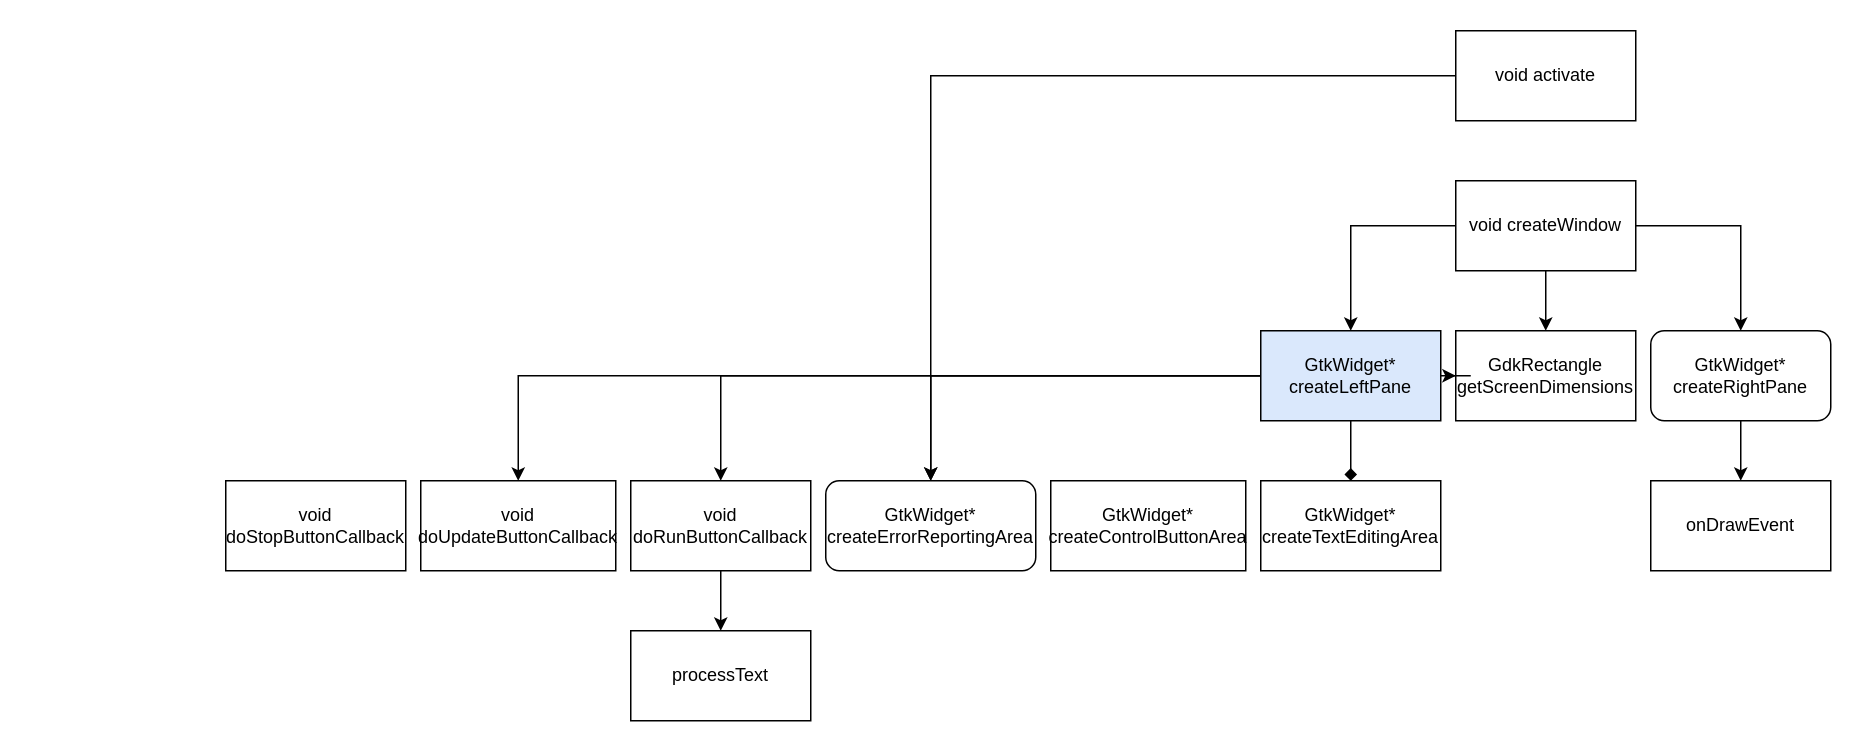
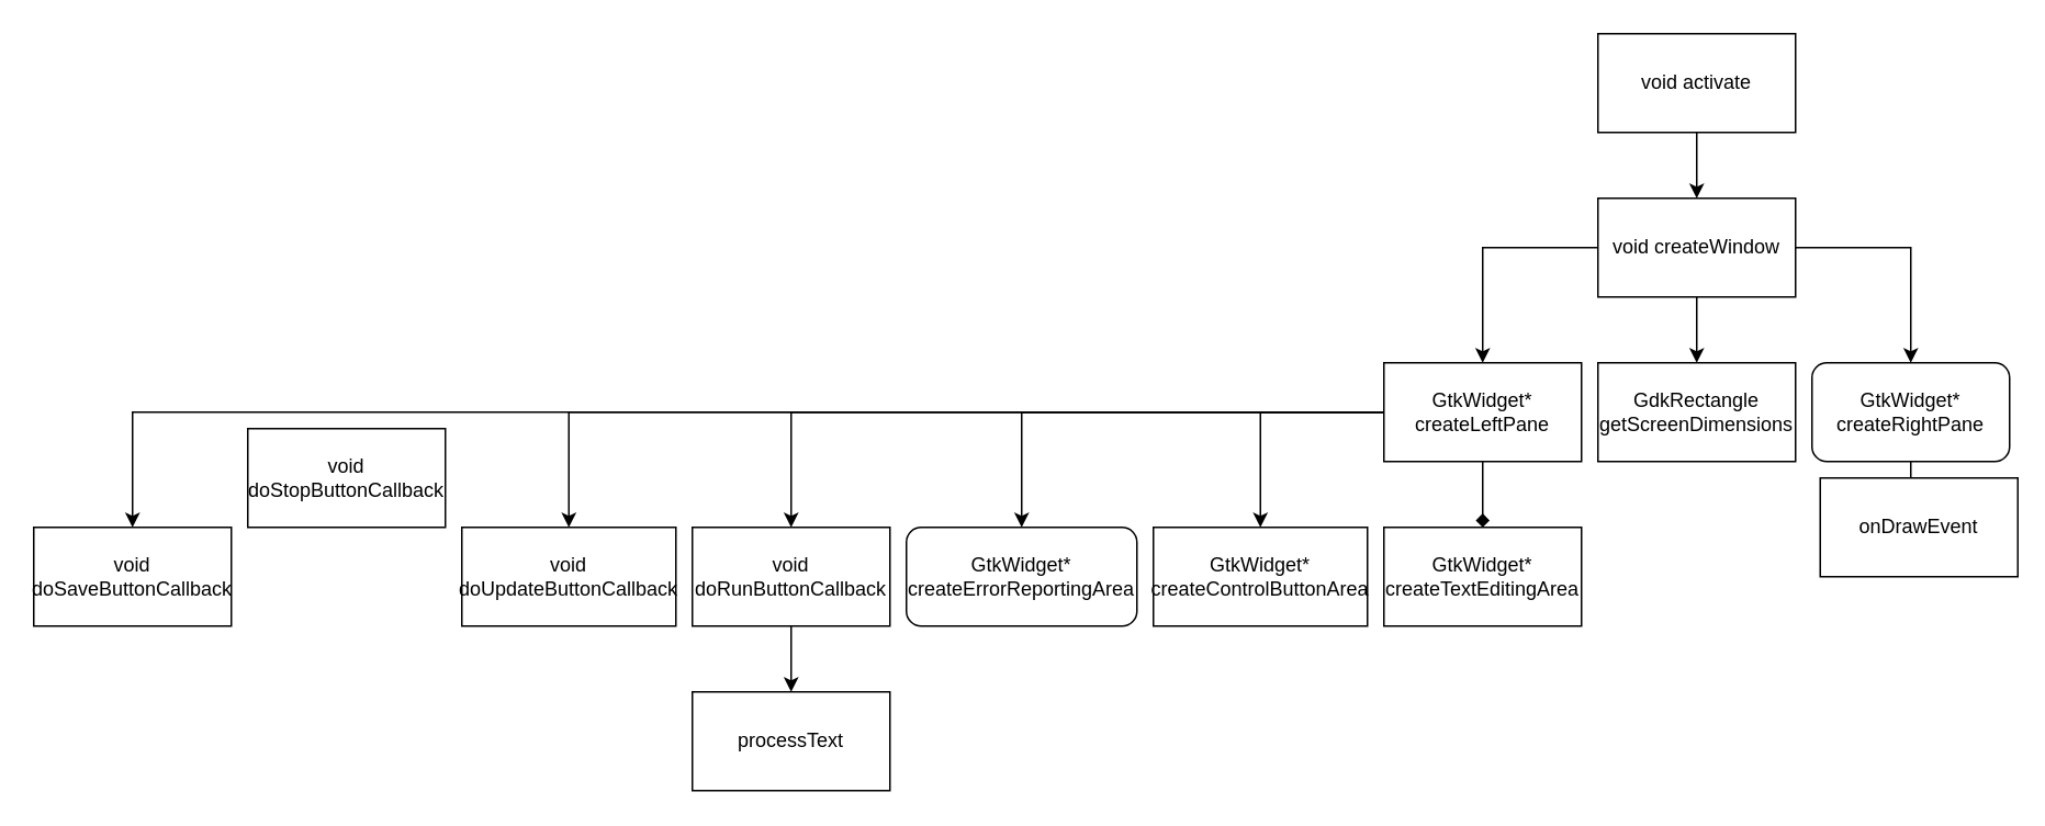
  <mxCell id="0" />
  <mxCell id="1" parent="0" />
- <mxCell id="2" style="edgeStyle=orthogonalEdgeStyle;rounded=0;orthogonalLoop=1;jettySize=auto;html=1;" edge="1" parent="1" source="3" target="20"><mxGeometry relative="1" as="geometry" /></mxCell>
+ <mxCell id="2" style="edgeStyle=orthogonalEdgeStyle;rounded=0;orthogonalLoop=1;jettySize=auto;html=1;entryX=0.5;entryY=0;entryDx=0;entryDy=0;" edge="1" parent="1" source="3" target="7"><mxGeometry relative="1" as="geometry" /></mxCell>
  <mxCell id="3" value="void activate" style="rounded=0;whiteSpace=wrap;html=1;" vertex="1" parent="1"><mxGeometry x="970" y="20" width="120" height="60" as="geometry" /></mxCell>
  <mxCell id="4" style="edgeStyle=orthogonalEdgeStyle;rounded=0;orthogonalLoop=1;jettySize=auto;html=1;entryX=0.5;entryY=0;entryDx=0;entryDy=0;" edge="1" parent="1" source="7" target="8"><mxGeometry relative="1" as="geometry" /></mxCell>
  <mxCell id="5" style="edgeStyle=orthogonalEdgeStyle;rounded=0;orthogonalLoop=1;jettySize=auto;html=1;entryX=0.5;entryY=0;entryDx=0;entryDy=0;" edge="1" parent="1" source="7" target="15"><mxGeometry relative="1" as="geometry" /></mxCell>
  <mxCell id="6" style="edgeStyle=orthogonalEdgeStyle;rounded=0;orthogonalLoop=1;jettySize=auto;html=1;entryX=0.5;entryY=0;entryDx=0;entryDy=0;" edge="1" parent="1" source="7" target="17"><mxGeometry relative="1" as="geometry" /></mxCell>
  <mxCell id="7" value="void createWindow" style="rounded=0;whiteSpace=wrap;html=1;" vertex="1" parent="1"><mxGeometry x="970" y="120" width="120" height="60" as="geometry" /></mxCell>
  <mxCell id="8" value="GdkRectangle getScreenDimensions" style="rounded=0;whiteSpace=wrap;html=1;" vertex="1" parent="1"><mxGeometry x="970" y="220" width="120" height="60" as="geometry" /></mxCell>
  <mxCell id="9" style="edgeStyle=orthogonalEdgeStyle;rounded=0;orthogonalLoop=1;jettySize=auto;html=1;entryX=0.5;entryY=0;entryDx=0;entryDy=0;endArrow=diamond;" edge="1" parent="1" source="15" target="18"><mxGeometry relative="1" as="geometry" /></mxCell>
- <mxCell id="10" style="edgeStyle=orthogonalEdgeStyle;rounded=0;orthogonalLoop=1;jettySize=auto;html=1;" edge="1" parent="1" source="15" target="8"><mxGeometry relative="1" as="geometry" /></mxCell>
+ <mxCell id="10" style="edgeStyle=orthogonalEdgeStyle;rounded=0;orthogonalLoop=1;jettySize=auto;html=1;entryX=0.5;entryY=0;entryDx=0;entryDy=0;" edge="1" parent="1" source="15" target="19"><mxGeometry relative="1" as="geometry" /></mxCell>
  <mxCell id="11" style="edgeStyle=orthogonalEdgeStyle;rounded=0;orthogonalLoop=1;jettySize=auto;html=1;entryX=0.5;entryY=0;entryDx=0;entryDy=0;" edge="1" parent="1" source="15" target="20"><mxGeometry relative="1" as="geometry" /></mxCell>
  <mxCell id="12" style="edgeStyle=orthogonalEdgeStyle;rounded=0;orthogonalLoop=1;jettySize=auto;html=1;entryX=0.5;entryY=0;entryDx=0;entryDy=0;" edge="1" parent="1" source="15" target="22"><mxGeometry relative="1" as="geometry" /></mxCell>
  <mxCell id="13" style="edgeStyle=orthogonalEdgeStyle;rounded=0;orthogonalLoop=1;jettySize=auto;html=1;" edge="1" parent="1" source="15" target="24"><mxGeometry relative="1" as="geometry" /></mxCell>
- <mxCell id="15" value="GtkWidget* createLeftPane" style="rounded=0;whiteSpace=wrap;html=1;fillColor=#dae8fc;" vertex="1" parent="1"><mxGeometry x="840" y="220" width="120" height="60" as="geometry" /></mxCell>
+ <mxCell id="14" style="edgeStyle=orthogonalEdgeStyle;rounded=0;orthogonalLoop=1;jettySize=auto;html=1;entryX=0.5;entryY=0;entryDx=0;entryDy=0;" edge="1" parent="1" source="15" target="26"><mxGeometry relative="1" as="geometry" /></mxCell>
+ <mxCell id="15" value="GtkWidget* createLeftPane" style="rounded=0;whiteSpace=wrap;html=1;" vertex="1" parent="1"><mxGeometry x="840" y="220" width="120" height="60" as="geometry" /></mxCell>
  <mxCell id="16" style="edgeStyle=orthogonalEdgeStyle;rounded=0;orthogonalLoop=1;jettySize=auto;html=1;" edge="1" parent="1" source="17" target="27"><mxGeometry relative="1" as="geometry" /></mxCell>
  <mxCell id="17" value="GtkWidget* createRightPane" style="whiteSpace=wrap;html=1;rounded=1;" vertex="1" parent="1"><mxGeometry x="1100" y="220" width="120" height="60" as="geometry" /></mxCell>
  <mxCell id="18" value="GtkWidget* createTextEditingArea" style="rounded=0;whiteSpace=wrap;html=1;" vertex="1" parent="1"><mxGeometry x="840" y="320" width="120" height="60" as="geometry" /></mxCell>
  <mxCell id="19" value="GtkWidget* createControlButtonArea" style="rounded=0;whiteSpace=wrap;html=1;" vertex="1" parent="1"><mxGeometry x="700" y="320" width="130" height="60" as="geometry" /></mxCell>
  <mxCell id="20" value="GtkWidget* createErrorReportingArea" style="whiteSpace=wrap;html=1;rounded=1;" vertex="1" parent="1"><mxGeometry x="550" y="320" width="140" height="60" as="geometry" /></mxCell>
  <mxCell id="21" style="edgeStyle=orthogonalEdgeStyle;rounded=0;orthogonalLoop=1;jettySize=auto;html=1;entryX=0.5;entryY=0;entryDx=0;entryDy=0;" edge="1" parent="1" source="22" target="23"><mxGeometry relative="1" as="geometry" /></mxCell>
  <mxCell id="22" value="void doRunButtonCallback" style="rounded=0;whiteSpace=wrap;html=1;" vertex="1" parent="1"><mxGeometry x="420" y="320" width="120" height="60" as="geometry" /></mxCell>
  <mxCell id="23" value="processText" style="rounded=0;whiteSpace=wrap;html=1;" vertex="1" parent="1"><mxGeometry x="420" y="420" width="120" height="60" as="geometry" /></mxCell>
  <mxCell id="24" value="void doUpdateButtonCallback" style="rounded=0;whiteSpace=wrap;html=1;" vertex="1" parent="1"><mxGeometry x="280" y="320" width="130" height="60" as="geometry" /></mxCell>
- <mxCell id="25" value="void doStopButtonCallback" style="rounded=0;whiteSpace=wrap;html=1;" vertex="1" parent="1"><mxGeometry x="150" y="320" width="120" height="60" as="geometry" /></mxCell>
- <mxCell id="27" value="onDrawEvent" style="rounded=0;whiteSpace=wrap;html=1;" vertex="1" parent="1"><mxGeometry x="1100" y="320" width="120" height="60" as="geometry" /></mxCell>
+ <mxCell id="25" value="void doStopButtonCallback" style="rounded=0;whiteSpace=wrap;html=1;" vertex="1" parent="1"><mxGeometry x="150" y="260" width="120" height="60" as="geometry" /></mxCell>
+ <mxCell id="26" value="void doSaveButtonCallback" style="rounded=0;whiteSpace=wrap;html=1;" vertex="1" parent="1"><mxGeometry x="20" y="320" width="120" height="60" as="geometry" /></mxCell>
+ <mxCell id="27" value="onDrawEvent" style="rounded=0;whiteSpace=wrap;html=1;" vertex="1" parent="1"><mxGeometry x="1105" y="290" width="120" height="60" as="geometry" /></mxCell>
